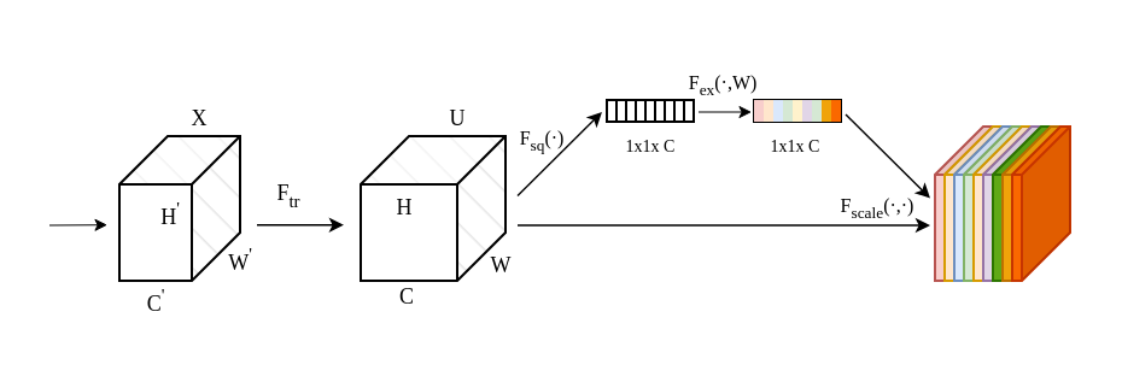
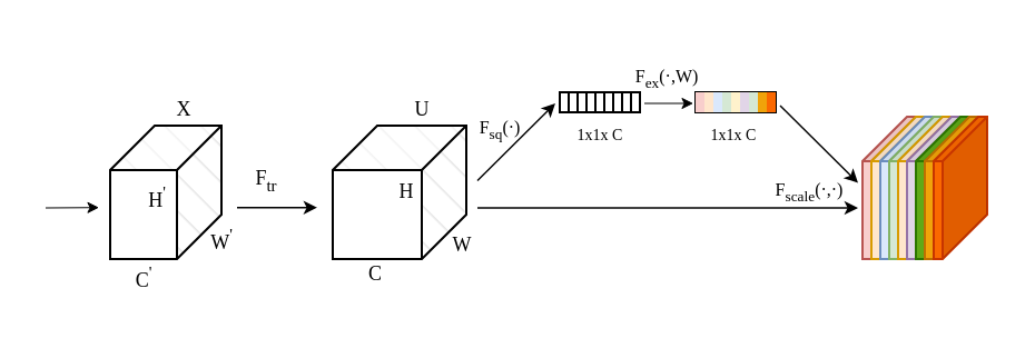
  <mxCell id="0" />
  <mxCell id="1" parent="0" />
  <mxCell id="2" value="" style="shape=cube;whiteSpace=wrap;html=1;boundedLbl=1;backgroundOutline=1;darkOpacity=0.05;darkOpacity2=0.1;flipH=1;shadow=0;fillColor=default;gradientColor=none;fillStyle=hatch;size=20;aspect=fixed;fontSize=9;fontFamily=Times New Roman;" vertex="1" parent="1"><mxGeometry x="49" y="56" width="50" height="60" as="geometry" /></mxCell>
  <mxCell id="3" value="" style="shape=cube;whiteSpace=wrap;html=1;boundedLbl=1;backgroundOutline=1;darkOpacity=0.05;darkOpacity2=0.1;flipH=1;shadow=0;fillColor=default;gradientColor=none;fillStyle=hatch;aspect=fixed;fontSize=9;fontFamily=Times New Roman;" vertex="1" parent="1"><mxGeometry x="149" y="56" width="60" height="60" as="geometry" /></mxCell>
  <mxCell id="4" value="" style="shape=cube;whiteSpace=wrap;html=1;boundedLbl=1;backgroundOutline=1;darkOpacity=0.05;darkOpacity2=0.1;flipH=1;shadow=0;fillColor=#f8cecc;fillStyle=auto;aspect=fixed;strokeColor=#b85450;fontFamily=Times New Roman;" vertex="1" parent="1"><mxGeometry x="387" y="52.01" width="24" height="63.98" as="geometry" /></mxCell>
  <mxCell id="5" value="&lt;div&gt;&lt;br&gt;&lt;/div&gt;&lt;div&gt;&lt;br&gt;&lt;/div&gt;&lt;div&gt;&lt;br&gt;&lt;/div&gt;&lt;div&gt;&lt;br&gt;&lt;/div&gt;&lt;div&gt;&lt;br&gt;&lt;/div&gt;&lt;div&gt;&lt;br&gt;&lt;/div&gt;" style="shape=cube;whiteSpace=wrap;html=1;boundedLbl=1;backgroundOutline=1;darkOpacity=0.05;darkOpacity2=0.1;flipH=1;shadow=0;fillColor=#ffe6cc;fillStyle=auto;aspect=fixed;strokeColor=#d79b00;fontFamily=Times New Roman;" vertex="1" parent="1"><mxGeometry x="391" y="52.01" width="24" height="63.98" as="geometry" /></mxCell>
  <mxCell id="6" value="&lt;div&gt;&lt;br&gt;&lt;/div&gt;&lt;div&gt;&lt;br&gt;&lt;/div&gt;&lt;div&gt;&lt;br&gt;&lt;/div&gt;&lt;div&gt;&lt;br&gt;&lt;/div&gt;&lt;div&gt;&lt;br&gt;&lt;/div&gt;&lt;div&gt;&lt;br&gt;&lt;/div&gt;" style="shape=cube;whiteSpace=wrap;html=1;boundedLbl=1;backgroundOutline=1;darkOpacity=0.05;darkOpacity2=0.1;flipH=1;shadow=0;fillColor=#dae8fc;fillStyle=auto;aspect=fixed;strokeColor=#6c8ebf;fontFamily=Times New Roman;" vertex="1" parent="1"><mxGeometry x="395" y="52.01" width="24" height="63.98" as="geometry" /></mxCell>
  <mxCell id="7" value="" style="shape=cube;whiteSpace=wrap;html=1;boundedLbl=1;backgroundOutline=1;darkOpacity=0.05;darkOpacity2=0.1;flipH=1;shadow=0;fillColor=#d5e8d4;fillStyle=auto;aspect=fixed;strokeColor=#82b366;fontFamily=Times New Roman;" vertex="1" parent="1"><mxGeometry x="399" y="52.01" width="24" height="63.98" as="geometry" /></mxCell>
  <mxCell id="8" value="&lt;div&gt;&lt;br&gt;&lt;/div&gt;&lt;div&gt;&lt;br&gt;&lt;/div&gt;&lt;div&gt;&lt;br&gt;&lt;/div&gt;&lt;div&gt;&lt;br&gt;&lt;/div&gt;&lt;div&gt;&lt;br&gt;&lt;/div&gt;&lt;div&gt;&lt;br&gt;&lt;/div&gt;" style="shape=cube;whiteSpace=wrap;html=1;boundedLbl=1;backgroundOutline=1;darkOpacity=0.05;darkOpacity2=0.1;flipH=1;shadow=0;fillColor=#ffe6cc;fillStyle=auto;aspect=fixed;strokeColor=#d79b00;fontFamily=Times New Roman;" vertex="1" parent="1"><mxGeometry x="403" y="52.01" width="24" height="63.98" as="geometry" /></mxCell>
  <mxCell id="9" value="&lt;div&gt;&lt;br&gt;&lt;/div&gt;&lt;div&gt;&lt;br&gt;&lt;/div&gt;&lt;div&gt;&lt;br&gt;&lt;/div&gt;&lt;div&gt;&lt;br&gt;&lt;/div&gt;&lt;div&gt;&lt;br&gt;&lt;/div&gt;&lt;div&gt;&lt;br&gt;&lt;/div&gt;" style="shape=cube;whiteSpace=wrap;html=1;boundedLbl=1;backgroundOutline=1;darkOpacity=0.05;darkOpacity2=0.1;flipH=1;shadow=0;fillColor=#e1d5e7;fillStyle=auto;aspect=fixed;strokeColor=#9673a6;fontFamily=Times New Roman;" vertex="1" parent="1"><mxGeometry x="407" y="52.01" width="24" height="63.98" as="geometry" /></mxCell>
  <mxCell id="10" value="" style="shape=cube;whiteSpace=wrap;html=1;boundedLbl=1;backgroundOutline=1;darkOpacity=0.05;darkOpacity2=0.1;flipH=1;shadow=0;fillColor=#60a917;fillStyle=auto;aspect=fixed;fontColor=#ffffff;strokeColor=#2D7600;fontFamily=Times New Roman;" vertex="1" parent="1"><mxGeometry x="411" y="52.01" width="24" height="63.98" as="geometry" /></mxCell>
  <mxCell id="11" value="&lt;div&gt;&lt;br&gt;&lt;/div&gt;&lt;div&gt;&lt;br&gt;&lt;/div&gt;&lt;div&gt;&lt;br&gt;&lt;/div&gt;&lt;div&gt;&lt;br&gt;&lt;/div&gt;&lt;div&gt;&lt;br&gt;&lt;/div&gt;&lt;div&gt;&lt;br&gt;&lt;/div&gt;" style="shape=cube;whiteSpace=wrap;html=1;boundedLbl=1;backgroundOutline=1;darkOpacity=0.05;darkOpacity2=0.1;flipH=1;shadow=0;fillColor=#f0a30a;fillStyle=auto;aspect=fixed;fontColor=#000000;strokeColor=#BD7000;fontFamily=Times New Roman;" vertex="1" parent="1"><mxGeometry x="415" y="52.01" width="24" height="63.98" as="geometry" /></mxCell>
  <mxCell id="12" value="&lt;div&gt;&lt;br&gt;&lt;/div&gt;&lt;div&gt;&lt;br&gt;&lt;/div&gt;&lt;div&gt;&lt;br&gt;&lt;/div&gt;&lt;div&gt;&lt;br&gt;&lt;/div&gt;&lt;div&gt;&lt;br&gt;&lt;/div&gt;&lt;div&gt;&lt;br&gt;&lt;/div&gt;" style="shape=cube;whiteSpace=wrap;html=1;boundedLbl=1;backgroundOutline=1;darkOpacity=0.05;darkOpacity2=0.1;flipH=1;shadow=0;fillColor=#fa6800;fillStyle=auto;aspect=fixed;fontColor=#000000;strokeColor=#C73500;fontFamily=Times New Roman;" vertex="1" parent="1"><mxGeometry x="419" y="52.01" width="24" height="63.98" as="geometry" /></mxCell>
  <mxCell id="13" value="" style="endArrow=classic;html=1;rounded=0;endFill=1;strokeWidth=0.7;startSize=6;endSize=4;strokeColor=default;align=center;verticalAlign=middle;fontFamily=Times New Roman;fontSize=9;fontColor=default;labelBackgroundColor=default;" edge="1" parent="1"><mxGeometry width="50" height="50" relative="1" as="geometry"><mxPoint x="106" y="92.85" as="sourcePoint" /><mxPoint x="142" y="92.85" as="targetPoint" /></mxGeometry></mxCell>
  <mxCell id="14" value="" style="endArrow=classic;html=1;rounded=0;endFill=1;strokeWidth=0.5;startSize=6;endSize=4;fontSize=9;fontFamily=Times New Roman;" edge="1" parent="1"><mxGeometry width="50" height="50" relative="1" as="geometry"><mxPoint x="20" y="93" as="sourcePoint" /><mxPoint x="44" y="92.85" as="targetPoint" /></mxGeometry></mxCell>
  <mxCell id="15" value="" style="endArrow=classic;html=1;rounded=0;endFill=1;strokeWidth=0.7;startSize=6;endSize=4;strokeColor=default;align=center;verticalAlign=middle;fontFamily=Times New Roman;fontSize=11;fontColor=default;labelBackgroundColor=default;" edge="1" parent="1"><mxGeometry width="50" height="50" relative="1" as="geometry"><mxPoint x="214" y="93" as="sourcePoint" /><mxPoint x="385" y="93" as="targetPoint" /></mxGeometry></mxCell>
  <mxCell id="16" value="X" style="text;html=1;align=center;verticalAlign=middle;resizable=0;points=[];autosize=1;strokeColor=none;fillColor=none;fontSize=9;fontFamily=Times New Roman;" vertex="1" parent="1"><mxGeometry x="67" y="39" width="30" height="20" as="geometry" /></mxCell>
  <mxCell id="17" value="C&lt;sup&gt;'&lt;/sup&gt;" style="text;html=1;align=center;verticalAlign=middle;resizable=0;points=[];autosize=1;strokeColor=none;fillColor=none;fontSize=9;fontFamily=Times New Roman;" vertex="1" parent="1"><mxGeometry x="49" y="109" width="30" height="30" as="geometry" /></mxCell>
  <mxCell id="18" value="H&lt;sup&gt;'&lt;/sup&gt;" style="text;html=1;align=center;verticalAlign=middle;resizable=0;points=[];autosize=1;strokeColor=none;fillColor=none;fontSize=9;fontFamily=Times New Roman;" vertex="1" parent="1"><mxGeometry x="55" y="73" width="30" height="30" as="geometry" /></mxCell>
  <mxCell id="19" value="W&lt;sup&gt;'&lt;/sup&gt;" style="text;html=1;align=center;verticalAlign=middle;resizable=0;points=[];autosize=1;strokeColor=none;fillColor=none;fontSize=9;fontFamily=Times New Roman;" vertex="1" parent="1"><mxGeometry x="84" y="92" width="30" height="30" as="geometry" /></mxCell>
  <mxCell id="20" value="F&lt;sub&gt;tr&lt;/sub&gt;" style="text;html=1;align=center;verticalAlign=middle;resizable=0;points=[];autosize=1;strokeColor=none;fillColor=none;fontSize=9;fontFamily=Times New Roman;" vertex="1" parent="1"><mxGeometry x="104" y="66" width="30" height="30" as="geometry" /></mxCell>
  <mxCell id="21" value="U" style="text;html=1;align=center;verticalAlign=middle;resizable=0;points=[];autosize=1;strokeColor=none;fillColor=none;fontSize=9;fontFamily=Times New Roman;" vertex="1" parent="1"><mxGeometry x="174" y="39" width="30" height="20" as="geometry" /></mxCell>
- <mxCell id="22" value="H" style="text;html=1;align=center;verticalAlign=middle;resizable=0;points=[];autosize=1;strokeColor=none;fillColor=none;fontSize=9;fontFamily=Times New Roman;" vertex="1" parent="1"><mxGeometry x="152" y="76" width="30" height="20" as="geometry" /></mxCell>
+ <mxCell id="22" value="H" style="text;html=1;align=center;verticalAlign=middle;resizable=0;points=[];autosize=1;strokeColor=none;fillColor=none;fontSize=9;fontFamily=Times New Roman;" vertex="1" parent="1"><mxGeometry x="167" y="76" width="30" height="20" as="geometry" /></mxCell>
  <mxCell id="23" value="C" style="text;html=1;align=center;verticalAlign=middle;resizable=0;points=[];autosize=1;strokeColor=none;fillColor=none;fontSize=9;fontFamily=Times New Roman;" vertex="1" parent="1"><mxGeometry x="153" y="113" width="30" height="20" as="geometry" /></mxCell>
  <mxCell id="24" value="W" style="text;html=1;align=center;verticalAlign=middle;resizable=0;points=[];autosize=1;strokeColor=none;fillColor=none;fontSize=9;fontFamily=Times New Roman;" vertex="1" parent="1"><mxGeometry x="192" y="100" width="30" height="20" as="geometry" /></mxCell>
  <mxCell id="25" value="" style="endArrow=classic;html=1;rounded=0;endFill=1;strokeWidth=0.7;startSize=6;endSize=4;strokeColor=default;align=center;verticalAlign=middle;fontFamily=Times New Roman;fontSize=11;fontColor=default;labelBackgroundColor=default;" edge="1" parent="1"><mxGeometry width="50" height="50" relative="1" as="geometry"><mxPoint x="214" y="80.77" as="sourcePoint" /><mxPoint x="249" y="46" as="targetPoint" /></mxGeometry></mxCell>
  <mxCell id="26" value="" style="shape=table;startSize=0;container=1;collapsible=0;childLayout=tableLayout;fontSize=15;spacingBottom=0;fontFamily=Times New Roman;" vertex="1" parent="1"><mxGeometry x="312" y="41" width="36" height="9" as="geometry" /></mxCell>
  <mxCell id="27" value="" style="shape=tableRow;horizontal=0;startSize=0;swimlaneHead=0;swimlaneBody=0;strokeColor=inherit;top=0;left=0;bottom=0;right=0;collapsible=0;dropTarget=0;fillColor=none;points=[[0,0.5],[1,0.5]];portConstraint=eastwest;fontSize=15;spacingBottom=0;fontFamily=Times New Roman;" vertex="1" parent="26"><mxGeometry width="36" height="9" as="geometry" /></mxCell>
  <mxCell id="28" value="" style="shape=partialRectangle;html=1;whiteSpace=wrap;connectable=0;strokeColor=#b85450;overflow=hidden;fillColor=#f8cecc;top=0;left=0;bottom=0;right=0;pointerEvents=1;fontSize=15;spacingBottom=0;fontFamily=Times New Roman;" vertex="1" parent="27"><mxGeometry width="4" height="9" as="geometry"><mxRectangle width="4" height="9" as="alternateBounds" /></mxGeometry></mxCell>
  <mxCell id="29" value="" style="shape=partialRectangle;html=1;whiteSpace=wrap;connectable=0;strokeColor=#d79b00;overflow=hidden;fillColor=#ffe6cc;top=0;left=0;bottom=0;right=0;pointerEvents=1;fontSize=15;spacingBottom=0;fontFamily=Times New Roman;" vertex="1" parent="27"><mxGeometry x="4" width="4" height="9" as="geometry"><mxRectangle width="4" height="9" as="alternateBounds" /></mxGeometry></mxCell>
  <mxCell id="30" value="" style="shape=partialRectangle;html=1;whiteSpace=wrap;connectable=0;strokeColor=#6c8ebf;overflow=hidden;fillColor=#dae8fc;top=0;left=0;bottom=0;right=0;pointerEvents=1;fontSize=15;spacingBottom=0;fontFamily=Times New Roman;" vertex="1" parent="27"><mxGeometry x="8" width="4" height="9" as="geometry"><mxRectangle width="4" height="9" as="alternateBounds" /></mxGeometry></mxCell>
  <mxCell id="31" style="shape=partialRectangle;html=1;whiteSpace=wrap;connectable=0;strokeColor=#82b366;overflow=hidden;fillColor=#d5e8d4;top=0;left=0;bottom=0;right=0;pointerEvents=1;fontSize=15;spacingBottom=0;fontFamily=Times New Roman;" vertex="1" parent="27"><mxGeometry x="12" width="4" height="9" as="geometry"><mxRectangle width="4" height="9" as="alternateBounds" /></mxGeometry></mxCell>
  <mxCell id="32" style="shape=partialRectangle;html=1;whiteSpace=wrap;connectable=0;strokeColor=#d6b656;overflow=hidden;fillColor=#fff2cc;top=0;left=0;bottom=0;right=0;pointerEvents=1;fontSize=15;spacingBottom=0;fontFamily=Times New Roman;" vertex="1" parent="27"><mxGeometry x="16" width="4" height="9" as="geometry"><mxRectangle width="4" height="9" as="alternateBounds" /></mxGeometry></mxCell>
  <mxCell id="33" style="shape=partialRectangle;html=1;whiteSpace=wrap;connectable=0;strokeColor=#9673a6;overflow=hidden;fillColor=#e1d5e7;top=0;left=0;bottom=0;right=0;pointerEvents=1;fontSize=15;spacingBottom=0;fontFamily=Times New Roman;" vertex="1" parent="27"><mxGeometry x="20" width="4" height="9" as="geometry"><mxRectangle width="4" height="9" as="alternateBounds" /></mxGeometry></mxCell>
  <mxCell id="34" style="shape=partialRectangle;html=1;whiteSpace=wrap;connectable=0;strokeColor=#82b366;overflow=hidden;fillColor=#d5e8d4;top=0;left=0;bottom=0;right=0;pointerEvents=1;fontSize=15;spacingBottom=0;fontFamily=Times New Roman;" vertex="1" parent="27"><mxGeometry x="24" width="4" height="9" as="geometry"><mxRectangle width="4" height="9" as="alternateBounds" /></mxGeometry></mxCell>
  <mxCell id="35" style="shape=partialRectangle;html=1;whiteSpace=wrap;connectable=0;strokeColor=#BD7000;overflow=hidden;fillColor=#f0a30a;top=0;left=0;bottom=0;right=0;pointerEvents=1;fontSize=15;spacingBottom=0;fontColor=#000000;fontFamily=Times New Roman;" vertex="1" parent="27"><mxGeometry x="28" width="4" height="9" as="geometry"><mxRectangle width="4" height="9" as="alternateBounds" /></mxGeometry></mxCell>
  <mxCell id="36" style="shape=partialRectangle;html=1;whiteSpace=wrap;connectable=0;strokeColor=#C73500;overflow=hidden;fillColor=#fa6800;top=0;left=0;bottom=0;right=0;pointerEvents=1;fontSize=15;spacingBottom=0;fontColor=#000000;fontFamily=Times New Roman;" vertex="1" parent="27"><mxGeometry x="32" width="4" height="9" as="geometry"><mxRectangle width="4" height="9" as="alternateBounds" /></mxGeometry></mxCell>
  <mxCell id="37" value="" style="shape=table;startSize=0;container=1;collapsible=0;childLayout=tableLayout;fontSize=15;spacingBottom=0;fontFamily=Times New Roman;" vertex="1" parent="1"><mxGeometry x="251" y="41" width="36" height="9" as="geometry" /></mxCell>
  <mxCell id="38" value="" style="shape=tableRow;horizontal=0;startSize=0;swimlaneHead=0;swimlaneBody=0;strokeColor=inherit;top=0;left=0;bottom=0;right=0;collapsible=0;dropTarget=0;fillColor=none;points=[[0,0.5],[1,0.5]];portConstraint=eastwest;fontSize=15;spacingBottom=0;fontFamily=Times New Roman;" vertex="1" parent="37"><mxGeometry width="36" height="9" as="geometry" /></mxCell>
  <mxCell id="39" value="" style="shape=partialRectangle;html=1;whiteSpace=wrap;connectable=0;strokeColor=inherit;overflow=hidden;fillColor=none;top=0;left=0;bottom=0;right=0;pointerEvents=1;fontSize=15;spacingBottom=0;fontFamily=Times New Roman;" vertex="1" parent="38"><mxGeometry width="4" height="9" as="geometry"><mxRectangle width="4" height="9" as="alternateBounds" /></mxGeometry></mxCell>
  <mxCell id="40" value="" style="shape=partialRectangle;html=1;whiteSpace=wrap;connectable=0;strokeColor=inherit;overflow=hidden;fillColor=none;top=0;left=0;bottom=0;right=0;pointerEvents=1;fontSize=15;spacingBottom=0;fontFamily=Times New Roman;" vertex="1" parent="38"><mxGeometry x="4" width="4" height="9" as="geometry"><mxRectangle width="4" height="9" as="alternateBounds" /></mxGeometry></mxCell>
  <mxCell id="41" value="" style="shape=partialRectangle;html=1;whiteSpace=wrap;connectable=0;strokeColor=inherit;overflow=hidden;fillColor=none;top=0;left=0;bottom=0;right=0;pointerEvents=1;fontSize=15;spacingBottom=0;fontFamily=Times New Roman;" vertex="1" parent="38"><mxGeometry x="8" width="4" height="9" as="geometry"><mxRectangle width="4" height="9" as="alternateBounds" /></mxGeometry></mxCell>
  <mxCell id="42" style="shape=partialRectangle;html=1;whiteSpace=wrap;connectable=0;strokeColor=inherit;overflow=hidden;fillColor=none;top=0;left=0;bottom=0;right=0;pointerEvents=1;fontSize=15;spacingBottom=0;fontFamily=Times New Roman;" vertex="1" parent="38"><mxGeometry x="12" width="4" height="9" as="geometry"><mxRectangle width="4" height="9" as="alternateBounds" /></mxGeometry></mxCell>
  <mxCell id="43" style="shape=partialRectangle;html=1;whiteSpace=wrap;connectable=0;strokeColor=inherit;overflow=hidden;fillColor=none;top=0;left=0;bottom=0;right=0;pointerEvents=1;fontSize=15;spacingBottom=0;fontFamily=Times New Roman;" vertex="1" parent="38"><mxGeometry x="16" width="4" height="9" as="geometry"><mxRectangle width="4" height="9" as="alternateBounds" /></mxGeometry></mxCell>
  <mxCell id="44" style="shape=partialRectangle;html=1;whiteSpace=wrap;connectable=0;strokeColor=inherit;overflow=hidden;fillColor=none;top=0;left=0;bottom=0;right=0;pointerEvents=1;fontSize=15;spacingBottom=0;fontFamily=Times New Roman;" vertex="1" parent="38"><mxGeometry x="20" width="4" height="9" as="geometry"><mxRectangle width="4" height="9" as="alternateBounds" /></mxGeometry></mxCell>
  <mxCell id="45" style="shape=partialRectangle;html=1;whiteSpace=wrap;connectable=0;strokeColor=inherit;overflow=hidden;fillColor=none;top=0;left=0;bottom=0;right=0;pointerEvents=1;fontSize=15;spacingBottom=0;fontFamily=Times New Roman;" vertex="1" parent="38"><mxGeometry x="24" width="4" height="9" as="geometry"><mxRectangle width="4" height="9" as="alternateBounds" /></mxGeometry></mxCell>
  <mxCell id="46" style="shape=partialRectangle;html=1;whiteSpace=wrap;connectable=0;strokeColor=inherit;overflow=hidden;fillColor=none;top=0;left=0;bottom=0;right=0;pointerEvents=1;fontSize=15;spacingBottom=0;fontFamily=Times New Roman;" vertex="1" parent="38"><mxGeometry x="28" width="4" height="9" as="geometry"><mxRectangle width="4" height="9" as="alternateBounds" /></mxGeometry></mxCell>
  <mxCell id="47" style="shape=partialRectangle;html=1;whiteSpace=wrap;connectable=0;strokeColor=inherit;overflow=hidden;fillColor=none;top=0;left=0;bottom=0;right=0;pointerEvents=1;fontSize=15;spacingBottom=0;fontFamily=Times New Roman;" vertex="1" parent="38"><mxGeometry x="32" width="4" height="9" as="geometry"><mxRectangle width="4" height="9" as="alternateBounds" /></mxGeometry></mxCell>
  <mxCell id="48" value="" style="endArrow=classic;html=1;rounded=0;endFill=1;strokeWidth=0.5;startSize=6;endSize=4;strokeColor=default;align=center;verticalAlign=middle;fontFamily=Times New Roman;fontSize=11;fontColor=default;labelBackgroundColor=default;" edge="1" parent="1"><mxGeometry width="50" height="50" relative="1" as="geometry"><mxPoint x="289" y="46" as="sourcePoint" /><mxPoint x="311" y="46" as="targetPoint" /></mxGeometry></mxCell>
  <mxCell id="49" value="" style="endArrow=classic;html=1;rounded=0;endFill=1;strokeWidth=0.7;startSize=6;endSize=4;strokeColor=default;align=center;verticalAlign=middle;fontFamily=Times New Roman;fontSize=11;fontColor=default;labelBackgroundColor=default;" edge="1" parent="1"><mxGeometry width="50" height="50" relative="1" as="geometry"><mxPoint x="350" y="47" as="sourcePoint" /><mxPoint x="385" y="81.77" as="targetPoint" /></mxGeometry></mxCell>
  <mxCell id="50" value="1x1x C" style="text;html=1;align=center;verticalAlign=middle;resizable=0;points=[];autosize=1;strokeColor=none;fillColor=none;fontSize=7;fontFamily=Times New Roman;" vertex="1" parent="1"><mxGeometry x="249" y="51.01" width="40" height="20" as="geometry" /></mxCell>
  <mxCell id="51" value="1x1x C" style="text;html=1;align=center;verticalAlign=middle;resizable=0;points=[];autosize=1;strokeColor=none;fillColor=none;fontSize=7;fontFamily=Times New Roman;" vertex="1" parent="1"><mxGeometry x="309" y="51.01" width="40" height="20" as="geometry" /></mxCell>
  <mxCell id="52" value="F&lt;sub&gt;sq&lt;/sub&gt;(·)" style="text;html=1;align=center;verticalAlign=middle;resizable=0;points=[];autosize=1;strokeColor=none;fillColor=none;fontSize=8;fontFamily=Times New Roman;" vertex="1" parent="1"><mxGeometry x="204" y="43" width="40" height="30" as="geometry" /></mxCell>
  <mxCell id="53" value="F&lt;sub&gt;ex&lt;/sub&gt;(·,W)" style="text;html=1;align=center;verticalAlign=middle;resizable=0;points=[];autosize=1;strokeColor=none;fillColor=none;fontSize=8;fontFamily=Times New Roman;" vertex="1" parent="1"><mxGeometry x="274" y="20" width="50" height="30" as="geometry" /></mxCell>
  <mxCell id="54" value="F&lt;sub&gt;scale&lt;/sub&gt;(·,·)" style="text;html=1;align=center;verticalAlign=middle;resizable=0;points=[];autosize=1;strokeColor=none;fillColor=none;fontSize=8;fontFamily=Times New Roman;" vertex="1" parent="1"><mxGeometry x="338" y="71" width="50" height="30" as="geometry" /></mxCell>
